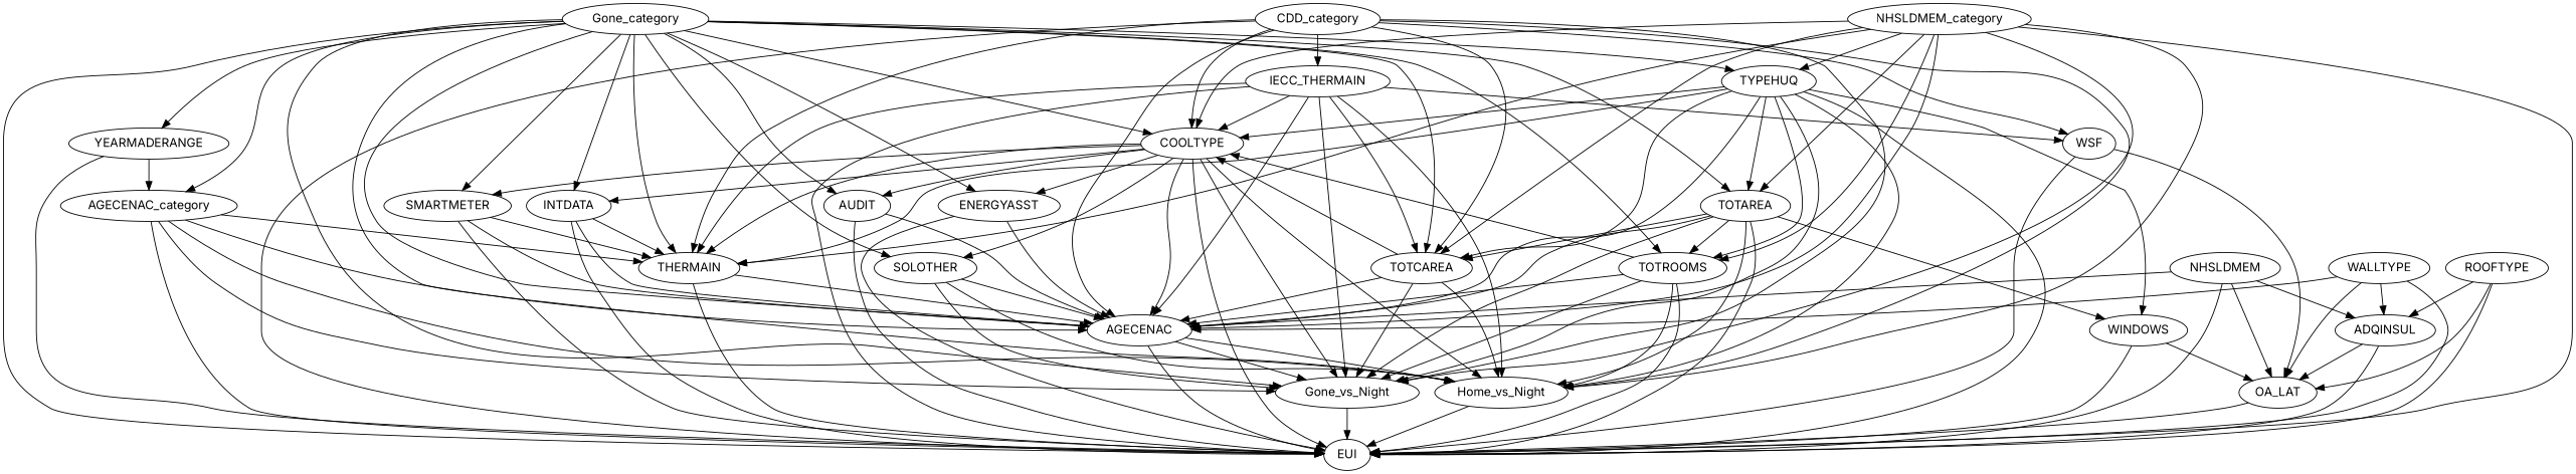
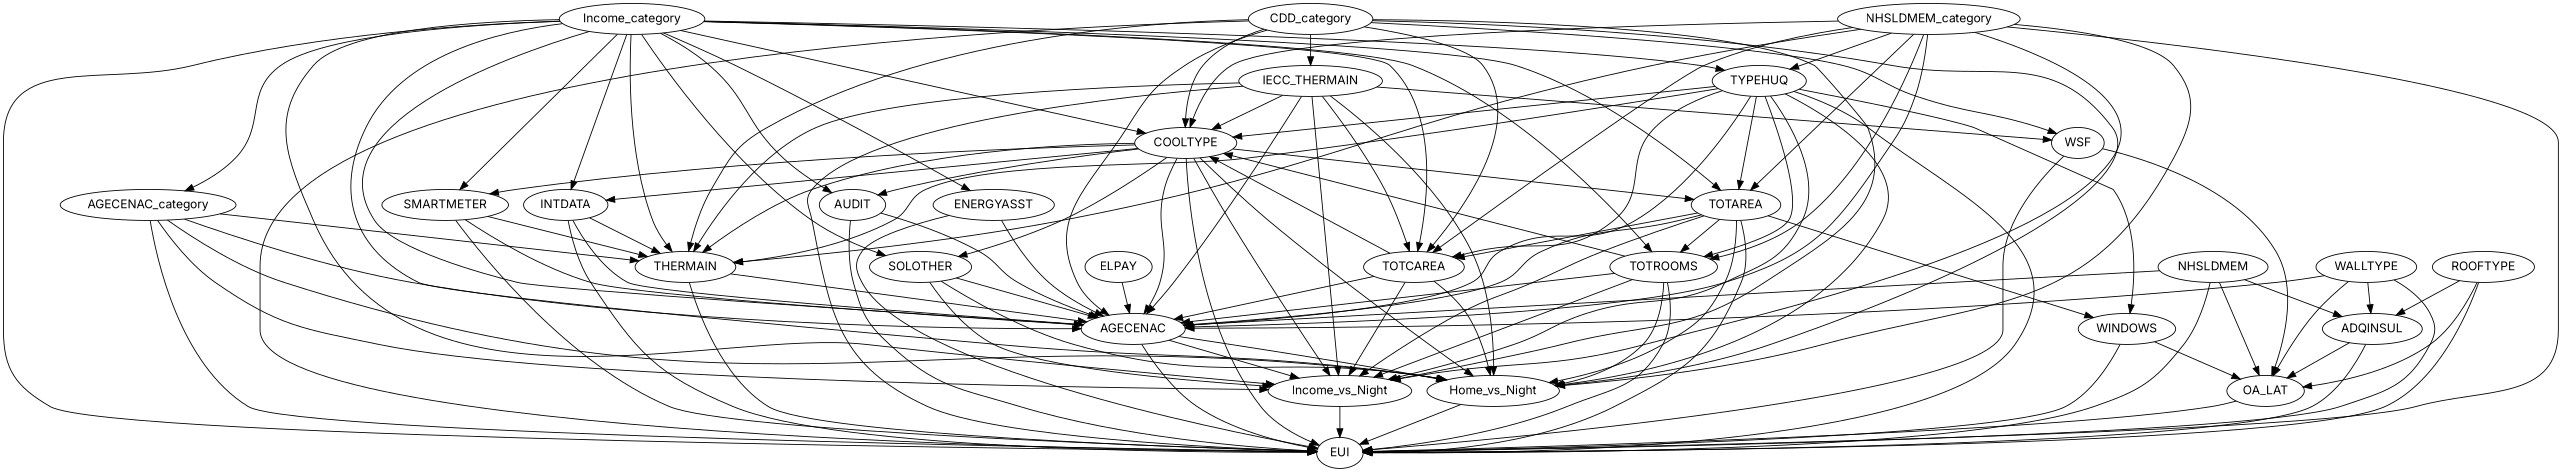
  digraph {
    fontname=Inter
    node [fontname=Inter]
    edge [fontname=Inter]
    n1 [label=AGECENAC]
    COOLTYPE
    ENERGYASST
    AUDIT
    INTDATA
-   Gone_vs_Night
+   Gone_vs_Night [label=Income_vs_Night]
    Home_vs_Night
    SMARTMETER
    SOLOTHER
    THERMAIN
    EUI
    AGECENAC_category
-   Income_category [label=Gone_category]
+   Income_category
    TOTROOMS
    TOTCAREA
    TOTAREA
    TYPEHUQ
-   YEARMADERANGE
    WINDOWS
    OA_LAT
    n21 [label=NHSLDMEM]
    ADQINSUL
    n23 [label=IECC_THERMAIN]
    WSF
    NHSLDMEM_category
    ROOFTYPE
    WALLTYPE
+   ELPAY
    CDD_category
    n1 -> Gone_vs_Night
    n1 -> Home_vs_Night
    n1 -> EUI
    COOLTYPE -> n1
-   COOLTYPE -> ENERGYASST
+   COOLTYPE -> TOTAREA
    COOLTYPE -> AUDIT
    COOLTYPE -> INTDATA
    COOLTYPE -> Gone_vs_Night
    COOLTYPE -> Home_vs_Night
    COOLTYPE -> SMARTMETER
    COOLTYPE -> SOLOTHER
    COOLTYPE -> THERMAIN
    COOLTYPE -> EUI
    ENERGYASST -> n1
    ENERGYASST -> EUI
    AUDIT -> n1
    AUDIT -> EUI
    INTDATA -> n1
    INTDATA -> THERMAIN
    INTDATA -> EUI
    Gone_vs_Night -> EUI
    Home_vs_Night -> EUI
    SMARTMETER -> n1
    SMARTMETER -> THERMAIN
    SMARTMETER -> EUI
    SOLOTHER -> n1
    SOLOTHER -> Gone_vs_Night
    SOLOTHER -> Home_vs_Night
    THERMAIN -> n1
    THERMAIN -> EUI
    AGECENAC_category -> n1
    AGECENAC_category -> Gone_vs_Night
    AGECENAC_category -> Home_vs_Night
    AGECENAC_category -> THERMAIN
    AGECENAC_category -> EUI
    Income_category -> n1
    Income_category -> COOLTYPE
    Income_category -> ENERGYASST
    Income_category -> AUDIT
    Income_category -> INTDATA
    Income_category -> Gone_vs_Night
    Income_category -> Home_vs_Night
    Income_category -> SMARTMETER
    Income_category -> SOLOTHER
    Income_category -> THERMAIN
    Income_category -> EUI
    Income_category -> AGECENAC_category
    Income_category -> TOTROOMS
    Income_category -> TOTCAREA
    Income_category -> TOTAREA
    Income_category -> TYPEHUQ
-   Income_category -> YEARMADERANGE
    TOTROOMS -> n1
    TOTROOMS -> COOLTYPE
    TOTROOMS -> Gone_vs_Night
    TOTROOMS -> Home_vs_Night
    TOTROOMS -> EUI
    TOTCAREA -> n1
    TOTCAREA -> COOLTYPE
    TOTCAREA -> Gone_vs_Night
    TOTCAREA -> Home_vs_Night
    TOTAREA -> n1
    TOTAREA -> Gone_vs_Night
    TOTAREA -> Home_vs_Night
    TOTAREA -> EUI
    TOTAREA -> TOTROOMS
    TOTAREA -> TOTCAREA
    TOTAREA -> WINDOWS
    TYPEHUQ -> n1
    TYPEHUQ -> COOLTYPE
    TYPEHUQ -> Gone_vs_Night
    TYPEHUQ -> Home_vs_Night
    TYPEHUQ -> THERMAIN
    TYPEHUQ -> EUI
    TYPEHUQ -> TOTROOMS
    TYPEHUQ -> TOTCAREA
    TYPEHUQ -> TOTAREA
    TYPEHUQ -> WINDOWS
-   YEARMADERANGE -> EUI
-   YEARMADERANGE -> AGECENAC_category
    WINDOWS -> EUI
    WINDOWS -> OA_LAT
    OA_LAT -> EUI
    n21 -> n1
    n21 -> EUI
    n21 -> OA_LAT
    n21 -> ADQINSUL
    ADQINSUL -> EUI
    ADQINSUL -> OA_LAT
    n23 -> n1
    n23 -> COOLTYPE
    n23 -> Gone_vs_Night
    n23 -> Home_vs_Night
    n23 -> THERMAIN
    n23 -> EUI
    n23 -> TOTCAREA
    n23 -> WSF
    WSF -> EUI
    WSF -> OA_LAT
    NHSLDMEM_category -> n1
    NHSLDMEM_category -> COOLTYPE
    NHSLDMEM_category -> Gone_vs_Night
    NHSLDMEM_category -> Home_vs_Night
    NHSLDMEM_category -> THERMAIN
    NHSLDMEM_category -> EUI
    NHSLDMEM_category -> TOTROOMS
    NHSLDMEM_category -> TOTCAREA
    NHSLDMEM_category -> TOTAREA
    NHSLDMEM_category -> TYPEHUQ
    ROOFTYPE -> EUI
    ROOFTYPE -> OA_LAT
    ROOFTYPE -> ADQINSUL
    WALLTYPE -> n1
    WALLTYPE -> EUI
    WALLTYPE -> OA_LAT
    WALLTYPE -> ADQINSUL
+   ELPAY -> n1
    CDD_category -> n1
    CDD_category -> COOLTYPE
    CDD_category -> Gone_vs_Night
    CDD_category -> Home_vs_Night
    CDD_category -> THERMAIN
    CDD_category -> EUI
    CDD_category -> TOTCAREA
    CDD_category -> n23
    CDD_category -> WSF
  }
